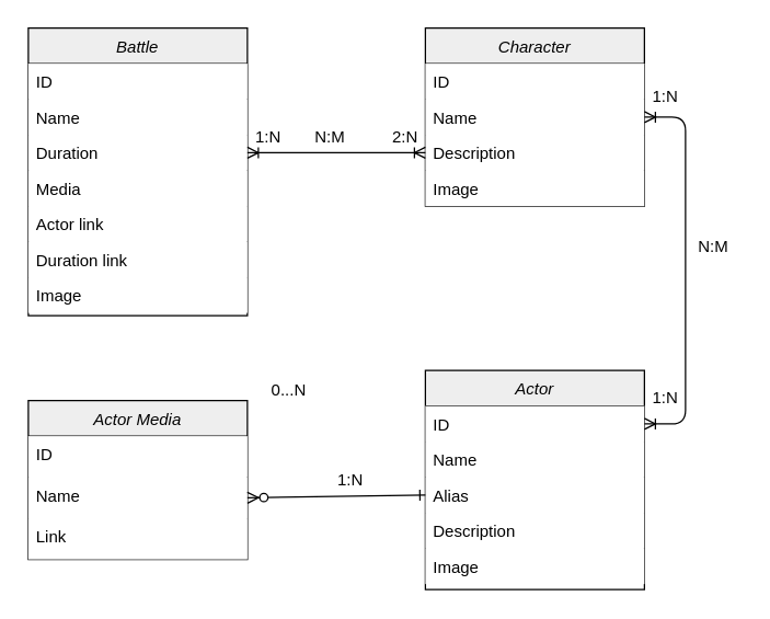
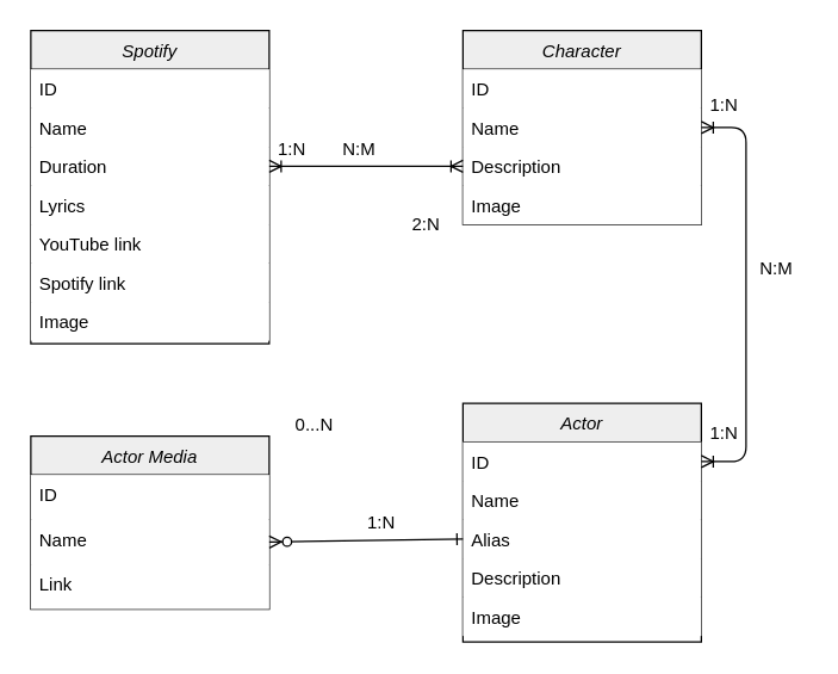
  <mxCell id="0" />
  <mxCell id="1" parent="0" />
- <mxCell id="2" value="Battle" style="swimlane;fontStyle=2;align=center;verticalAlign=top;childLayout=stackLayout;horizontal=1;startSize=26;horizontalStack=0;resizeParent=1;resizeLast=0;collapsible=1;marginBottom=0;rounded=0;shadow=0;strokeWidth=1;fillColor=#EEEEEE;" parent="1" vertex="1"><mxGeometry x="20" y="20" width="160" height="210" as="geometry"><mxRectangle x="230" y="140" width="160" height="26" as="alternateBounds" /></mxGeometry></mxCell>
+ <mxCell id="2" value="Spotify" style="swimlane;fontStyle=2;align=center;verticalAlign=top;childLayout=stackLayout;horizontal=1;startSize=26;horizontalStack=0;resizeParent=1;resizeLast=0;collapsible=1;marginBottom=0;rounded=0;shadow=0;strokeWidth=1;fillColor=#EEEEEE;" parent="1" vertex="1"><mxGeometry x="20" y="20" width="160" height="210" as="geometry"><mxRectangle x="230" y="140" width="160" height="26" as="alternateBounds" /></mxGeometry></mxCell>
  <mxCell id="3" value="ID" style="text;align=left;verticalAlign=top;spacingLeft=4;spacingRight=4;overflow=hidden;rotatable=0;points=[[0,0.5],[1,0.5]];portConstraint=eastwest;fillColor=#ffffff;" parent="2" vertex="1"><mxGeometry y="26" width="160" height="26" as="geometry" /></mxCell>
  <mxCell id="4" value="Name" style="text;align=left;verticalAlign=top;spacingLeft=4;spacingRight=4;overflow=hidden;rotatable=0;points=[[0,0.5],[1,0.5]];portConstraint=eastwest;rounded=0;shadow=0;html=0;fillColor=#ffffff;" parent="2" vertex="1"><mxGeometry y="52" width="160" height="26" as="geometry" /></mxCell>
  <mxCell id="5" value="Duration" style="text;align=left;verticalAlign=top;spacingLeft=4;spacingRight=4;overflow=hidden;rotatable=0;points=[[0,0.5],[1,0.5]];portConstraint=eastwest;rounded=0;shadow=0;html=0;fillColor=#ffffff;" parent="2" vertex="1"><mxGeometry y="78" width="160" height="26" as="geometry" /></mxCell>
- <mxCell id="6" value="Media" style="text;align=left;verticalAlign=top;spacingLeft=4;spacingRight=4;overflow=hidden;rotatable=0;points=[[0,0.5],[1,0.5]];portConstraint=eastwest;rounded=0;shadow=0;html=0;fillColor=#ffffff;" parent="2" vertex="1"><mxGeometry y="104" width="160" height="26" as="geometry" /></mxCell>
- <mxCell id="7" value="Actor link" style="text;align=left;verticalAlign=top;spacingLeft=4;spacingRight=4;overflow=hidden;rotatable=0;points=[[0,0.5],[1,0.5]];portConstraint=eastwest;fillColor=#ffffff;" parent="2" vertex="1"><mxGeometry y="130" width="160" height="26" as="geometry" /></mxCell>
- <mxCell id="8" value="Duration link" style="text;align=left;verticalAlign=top;spacingLeft=4;spacingRight=4;overflow=hidden;rotatable=0;points=[[0,0.5],[1,0.5]];portConstraint=eastwest;fillColor=#ffffff;" parent="2" vertex="1"><mxGeometry y="156" width="160" height="26" as="geometry" /></mxCell>
+ <mxCell id="6" value="Lyrics" style="text;align=left;verticalAlign=top;spacingLeft=4;spacingRight=4;overflow=hidden;rotatable=0;points=[[0,0.5],[1,0.5]];portConstraint=eastwest;rounded=0;shadow=0;html=0;fillColor=#ffffff;" parent="2" vertex="1"><mxGeometry y="104" width="160" height="26" as="geometry" /></mxCell>
+ <mxCell id="7" value="YouTube link" style="text;align=left;verticalAlign=top;spacingLeft=4;spacingRight=4;overflow=hidden;rotatable=0;points=[[0,0.5],[1,0.5]];portConstraint=eastwest;fillColor=#ffffff;" parent="2" vertex="1"><mxGeometry y="130" width="160" height="26" as="geometry" /></mxCell>
+ <mxCell id="8" value="Spotify link" style="text;align=left;verticalAlign=top;spacingLeft=4;spacingRight=4;overflow=hidden;rotatable=0;points=[[0,0.5],[1,0.5]];portConstraint=eastwest;fillColor=#ffffff;" parent="2" vertex="1"><mxGeometry y="156" width="160" height="26" as="geometry" /></mxCell>
  <mxCell id="9" value="Image" style="text;align=left;verticalAlign=top;spacingLeft=4;spacingRight=4;overflow=hidden;rotatable=0;points=[[0,0.5],[1,0.5]];portConstraint=eastwest;fillColor=#ffffff;" parent="2" vertex="1"><mxGeometry y="182" width="160" height="26" as="geometry" /></mxCell>
  <mxCell id="10" value="Character" style="swimlane;fontStyle=2;align=center;verticalAlign=top;childLayout=stackLayout;horizontal=1;startSize=26;horizontalStack=0;resizeParent=1;resizeLast=0;collapsible=1;marginBottom=0;rounded=0;shadow=0;strokeWidth=1;fillColor=#EEEEEE;" parent="1" vertex="1"><mxGeometry x="310" y="20" width="160" height="130" as="geometry"><mxRectangle x="230" y="140" width="160" height="26" as="alternateBounds" /></mxGeometry></mxCell>
  <mxCell id="11" value="ID" style="text;align=left;verticalAlign=top;spacingLeft=4;spacingRight=4;overflow=hidden;rotatable=0;points=[[0,0.5],[1,0.5]];portConstraint=eastwest;fillColor=#ffffff;" parent="10" vertex="1"><mxGeometry y="26" width="160" height="26" as="geometry" /></mxCell>
  <mxCell id="12" value="Name" style="text;align=left;verticalAlign=top;spacingLeft=4;spacingRight=4;overflow=hidden;rotatable=0;points=[[0,0.5],[1,0.5]];portConstraint=eastwest;rounded=0;shadow=0;html=0;fillColor=#ffffff;" parent="10" vertex="1"><mxGeometry y="52" width="160" height="26" as="geometry" /></mxCell>
  <mxCell id="13" value="Description" style="text;align=left;verticalAlign=top;spacingLeft=4;spacingRight=4;overflow=hidden;rotatable=0;points=[[0,0.5],[1,0.5]];portConstraint=eastwest;rounded=0;shadow=0;html=0;fillColor=#ffffff;" parent="10" vertex="1"><mxGeometry y="78" width="160" height="26" as="geometry" /></mxCell>
  <mxCell id="14" value="Image" style="text;align=left;verticalAlign=top;spacingLeft=4;spacingRight=4;overflow=hidden;rotatable=0;points=[[0,0.5],[1,0.5]];portConstraint=eastwest;rounded=0;shadow=0;html=0;fillColor=#ffffff;" parent="10" vertex="1"><mxGeometry y="104" width="160" height="26" as="geometry" /></mxCell>
  <mxCell id="15" value="Actor" style="swimlane;fontStyle=2;align=center;verticalAlign=top;childLayout=stackLayout;horizontal=1;startSize=26;horizontalStack=0;resizeParent=1;resizeLast=0;collapsible=1;marginBottom=0;rounded=0;shadow=0;strokeWidth=1;fillColor=#EEEEEE;" parent="1" vertex="1"><mxGeometry x="310" y="270" width="160" height="160" as="geometry"><mxRectangle x="230" y="140" width="160" height="26" as="alternateBounds" /></mxGeometry></mxCell>
  <mxCell id="16" value="ID" style="text;align=left;verticalAlign=top;spacingLeft=4;spacingRight=4;overflow=hidden;rotatable=0;points=[[0,0.5],[1,0.5]];portConstraint=eastwest;fillColor=#ffffff;" parent="15" vertex="1"><mxGeometry y="26" width="160" height="26" as="geometry" /></mxCell>
  <mxCell id="17" value="Name" style="text;align=left;verticalAlign=top;spacingLeft=4;spacingRight=4;overflow=hidden;rotatable=0;points=[[0,0.5],[1,0.5]];portConstraint=eastwest;rounded=0;shadow=0;html=0;fillColor=#ffffff;" parent="15" vertex="1"><mxGeometry y="52" width="160" height="26" as="geometry" /></mxCell>
  <mxCell id="18" value="Alias" style="text;align=left;verticalAlign=top;spacingLeft=4;spacingRight=4;overflow=hidden;rotatable=0;points=[[0,0.5],[1,0.5]];portConstraint=eastwest;rounded=0;shadow=0;html=0;fillColor=#ffffff;" parent="15" vertex="1"><mxGeometry y="78" width="160" height="26" as="geometry" /></mxCell>
  <mxCell id="19" value="Description" style="text;align=left;verticalAlign=top;spacingLeft=4;spacingRight=4;overflow=hidden;rotatable=0;points=[[0,0.5],[1,0.5]];portConstraint=eastwest;rounded=0;shadow=0;html=0;fillColor=#ffffff;" parent="15" vertex="1"><mxGeometry y="104" width="160" height="26" as="geometry" /></mxCell>
  <mxCell id="20" value="Image" style="text;align=left;verticalAlign=top;spacingLeft=4;spacingRight=4;overflow=hidden;rotatable=0;points=[[0,0.5],[1,0.5]];portConstraint=eastwest;rounded=0;shadow=0;html=0;fillColor=#ffffff;" parent="15" vertex="1"><mxGeometry y="130" width="160" height="26" as="geometry" /></mxCell>
  <mxCell id="21" value="" style="edgeStyle=entityRelationEdgeStyle;fontSize=12;html=1;endArrow=ERoneToMany;startArrow=ERoneToMany;exitX=1;exitY=0.5;exitDx=0;exitDy=0;entryX=0;entryY=0.5;entryDx=0;entryDy=0;" parent="1" source="5" target="13" edge="1"><mxGeometry width="100" height="100" relative="1" as="geometry"><mxPoint x="340" y="20" as="sourcePoint" /><mxPoint x="440" y="-80" as="targetPoint" /></mxGeometry></mxCell>
  <mxCell id="22" value="1:N" style="text;html=1;align=center;verticalAlign=middle;resizable=0;points=[];autosize=1;strokeColor=none;" parent="1" vertex="1"><mxGeometry x="180" y="90" width="30" height="20" as="geometry" /></mxCell>
- <mxCell id="23" value="2:N" style="text;html=1;align=center;verticalAlign=middle;resizable=0;points=[];autosize=1;strokeColor=none;" parent="1" vertex="1"><mxGeometry x="280" y="90" width="30" height="20" as="geometry" /></mxCell>
+ <mxCell id="23" value="2:N" style="text;html=1;align=center;verticalAlign=middle;resizable=0;points=[];autosize=1;strokeColor=none;" parent="1" vertex="1"><mxGeometry x="270" y="140" width="30" height="20" as="geometry" /></mxCell>
  <mxCell id="24" value="1:N" style="text;html=1;align=center;verticalAlign=middle;resizable=0;points=[];autosize=1;strokeColor=none;" parent="1" vertex="1"><mxGeometry x="240" y="340" width="30" height="20" as="geometry" /></mxCell>
  <mxCell id="25" value="1:N" style="text;html=1;align=center;verticalAlign=middle;resizable=0;points=[];autosize=1;strokeColor=none;" parent="1" vertex="1"><mxGeometry x="470" y="60" width="30" height="20" as="geometry" /></mxCell>
  <mxCell id="26" value="Actor Media" style="swimlane;fontStyle=2;childLayout=stackLayout;horizontal=1;startSize=26;horizontalStack=0;resizeParent=1;resizeParentMax=0;resizeLast=0;collapsible=1;marginBottom=0;align=center;fontSize=12;fillColor=#EEEEEE;" parent="1" vertex="1"><mxGeometry x="20" y="292" width="160" height="116" as="geometry" /></mxCell>
  <mxCell id="27" value="ID" style="text;strokeColor=none;spacingLeft=4;spacingRight=4;overflow=hidden;rotatable=0;points=[[0,0.5],[1,0.5]];portConstraint=eastwest;fontSize=12;fillColor=#ffffff;" parent="26" vertex="1"><mxGeometry y="26" width="160" height="30" as="geometry" /></mxCell>
  <mxCell id="28" value="Name" style="text;strokeColor=none;spacingLeft=4;spacingRight=4;overflow=hidden;rotatable=0;points=[[0,0.5],[1,0.5]];portConstraint=eastwest;fontSize=12;fillColor=#ffffff;" parent="26" vertex="1"><mxGeometry y="56" width="160" height="30" as="geometry" /></mxCell>
  <mxCell id="29" value="Link" style="text;strokeColor=none;spacingLeft=4;spacingRight=4;overflow=hidden;rotatable=0;points=[[0,0.5],[1,0.5]];portConstraint=eastwest;fontSize=12;fillColor=#ffffff;" parent="26" vertex="1"><mxGeometry y="86" width="160" height="30" as="geometry" /></mxCell>
  <mxCell id="30" value="0...N" style="text;html=1;align=center;verticalAlign=middle;resizable=0;points=[];autosize=1;strokeColor=none;fontSize=12;" parent="1" vertex="1"><mxGeometry x="190" y="275" width="40" height="20" as="geometry" /></mxCell>
  <mxCell id="31" value="N:M" style="text;html=1;align=center;verticalAlign=middle;resizable=0;points=[];autosize=1;strokeColor=none;fontSize=12;" parent="1" vertex="1"><mxGeometry x="220" y="90" width="40" height="20" as="geometry" /></mxCell>
  <mxCell id="32" value="N:M" style="text;html=1;align=center;verticalAlign=middle;resizable=0;points=[];autosize=1;strokeColor=none;fontSize=12;" parent="1" vertex="1"><mxGeometry x="500" y="170" width="40" height="20" as="geometry" /></mxCell>
  <mxCell id="33" value="1:N" style="text;html=1;align=center;verticalAlign=middle;resizable=0;points=[];autosize=1;strokeColor=none;fontSize=12;" parent="1" vertex="1"><mxGeometry x="470" y="280" width="30" height="20" as="geometry" /></mxCell>
  <mxCell id="34" value="" style="edgeStyle=entityRelationEdgeStyle;fontSize=12;html=1;endArrow=ERoneToMany;startArrow=ERoneToMany;entryX=1;entryY=0.5;entryDx=0;entryDy=0;exitX=1;exitY=0.5;exitDx=0;exitDy=0;" parent="1" source="16" target="12" edge="1"><mxGeometry width="100" height="100" relative="1" as="geometry"><mxPoint x="640" y="240" as="sourcePoint" /><mxPoint x="740" y="140" as="targetPoint" /></mxGeometry></mxCell>
  <mxCell id="35" style="rounded=0;orthogonalLoop=1;jettySize=auto;html=1;exitX=0;exitY=0.5;exitDx=0;exitDy=0;entryX=1;entryY=0.5;entryDx=0;entryDy=0;startArrow=ERone;startFill=0;endArrow=ERzeroToMany;endFill=1;" edge="1" parent="1" source="18" target="28"><mxGeometry relative="1" as="geometry" /></mxCell>
